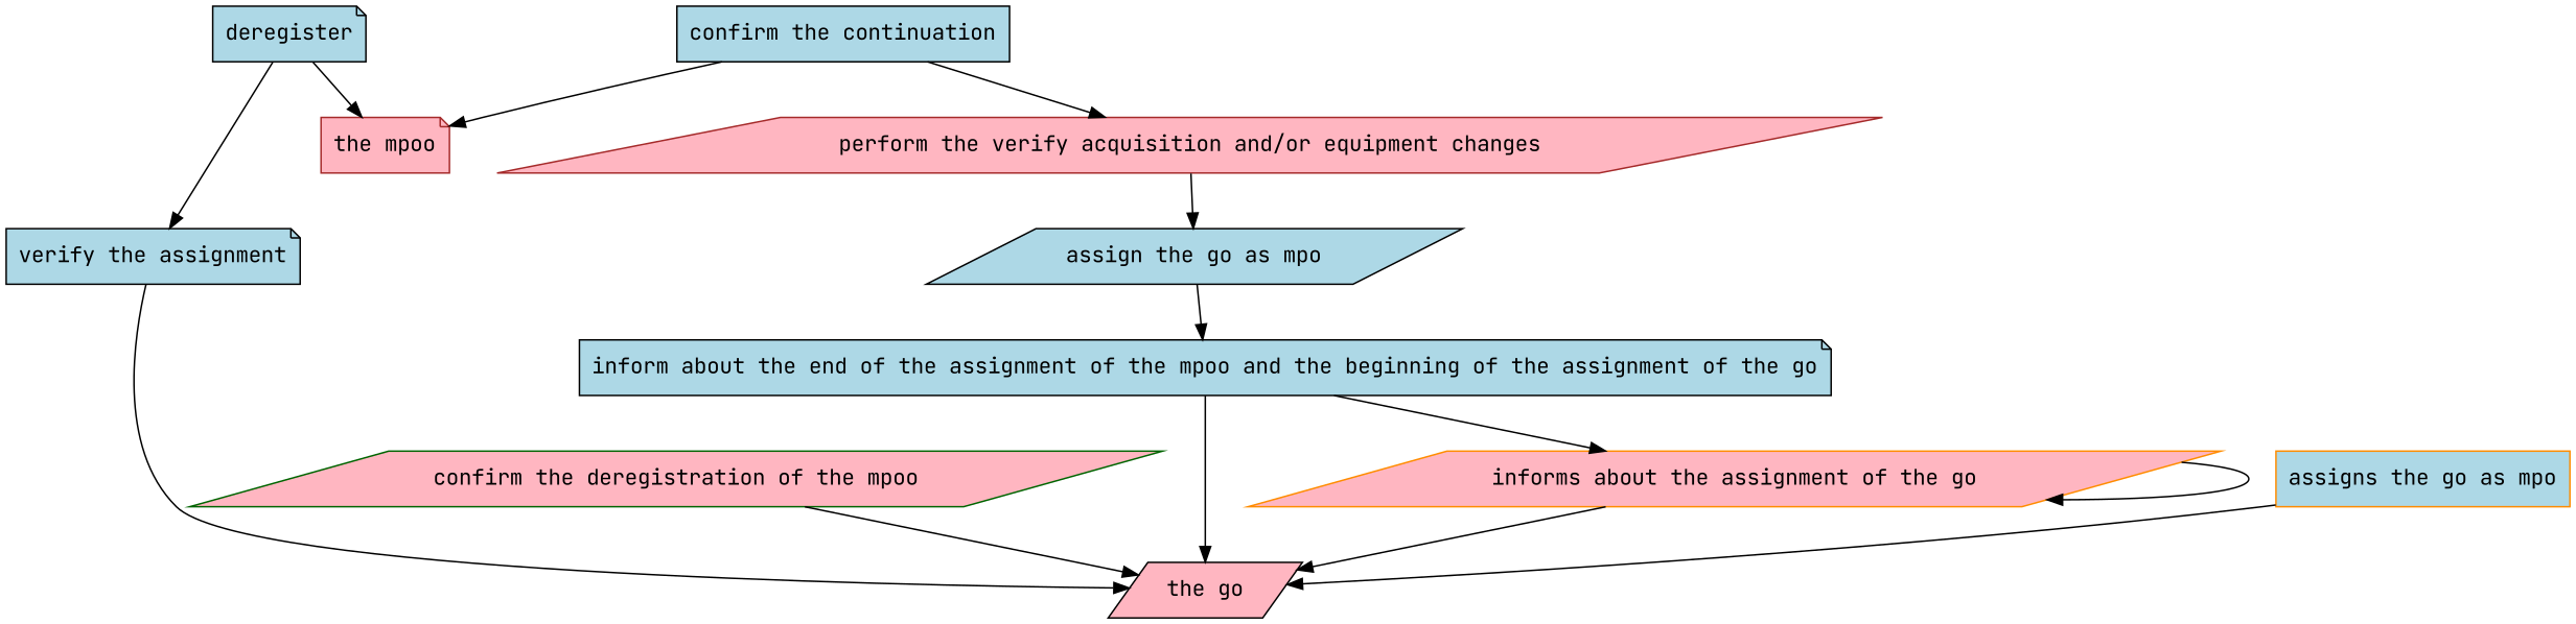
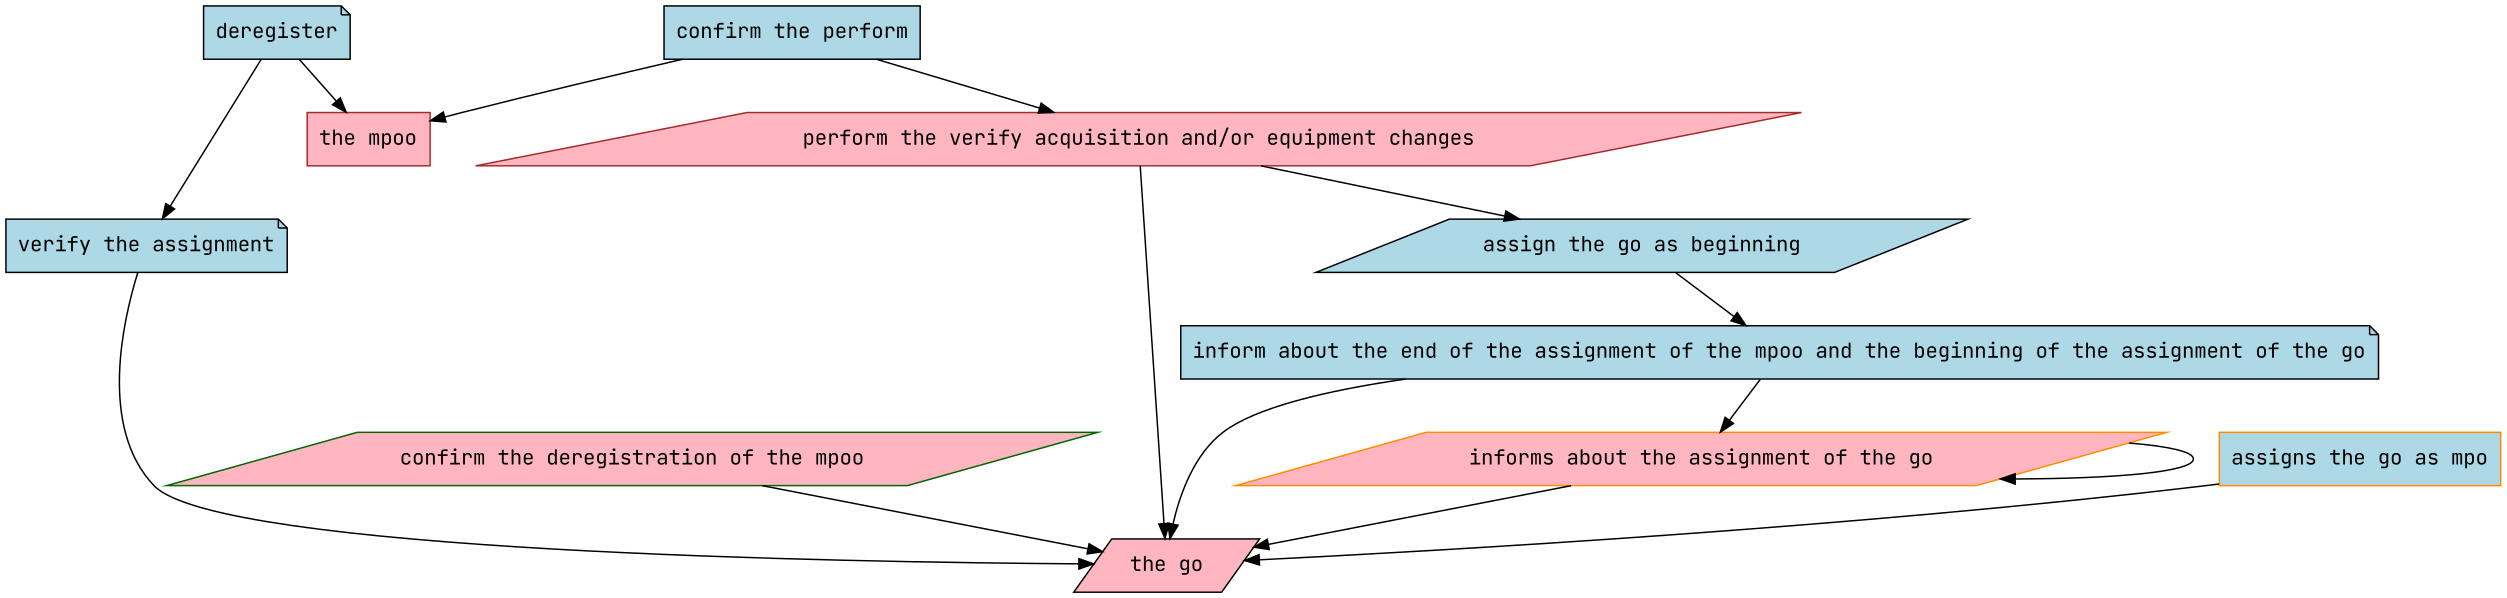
  digraph {
    fontname="JetBrains Mono"
    node [color=black fillcolor=lightblue fontname="JetBrains Mono" shape=parallelogram style=filled]
    edge [attrs="{'type': 'actor performer', 'label': 'actor performer'}" fontname="JetBrains Mono"]
    deregister [attrs="{'type': 'Activity', 'label': 'deregister'}" shape=note]
    n2 [attrs="{'type': 'Activity', 'label': 'verify the deregistration'}" label="verify the assignment" shape=note]
-   "the mpoo" [attrs="{'type': 'Actor', 'label': 'the mpoo'}" color=brown fillcolor=lightpink shape=note]
+   "the mpoo" [attrs="{'type': 'Actor', 'label': 'the mpoo'}" color=brown fillcolor=lightpink shape=box]
    "the go" [attrs="{'type': 'Actor', 'label': 'the go'}" fillcolor=lightpink]
    "confirm the deregistration of the mpoo" [attrs="{'type': 'Activity', 'label': 'confirm the deregistration of the mpoo'}" color=darkgreen fillcolor=lightpink]
-   "confirm the continuation" [attrs="{'type': 'Activity', 'label': 'confirm the continuation'}" shape=box]
+   "confirm the continuation" [attrs="{'type': 'Activity', 'label': 'confirm the continuation'}" shape=box label="confirm the perform"]
    n7 [attrs="{'type': 'Activity', 'label': 'perform the equipment acquisition and/or equipment changes'}" color=brown fillcolor=lightpink label="perform the verify acquisition and/or equipment changes"]
-   "assign the go as mpo" [attrs="{'type': 'Activity', 'label': 'assign the go as mpo'}"]
+   "assign the go as mpo" [attrs="{'type': 'Activity', 'label': 'assign the go as mpo'}" label="assign the go as beginning"]
    "inform about the end of the assignment of the mpoo and the beginning of the assignment of the go" [attrs="{'type': 'Activity', 'label': 'inform about the end of the assignment of the mpoo and the beginning of the assignment of the go'}" shape=note]
    "informs about the assignment of the go" [attrs="{'type': 'Activity', 'label': 'informs about the assignment of the go'}" color=darkorange fillcolor=lightpink]
    "assigns the go as mpo" [attrs="{'type': 'Activity', 'label': 'assigns the go as mpo'}" color=darkorange shape=box]
    deregister -> n2 [attrs="{'type': 'flow', 'label': 'flow'}"]
    deregister -> "the mpoo"
    n2 -> "the go"
    "confirm the deregistration of the mpoo" -> "the go"
    "confirm the continuation" -> "the mpoo"
    "confirm the continuation" -> n7 [attrs="{'type': 'flow', 'label': 'flow'}"]
+   n7 -> "the go"
    n7 -> "assign the go as mpo" [attrs="{'type': 'flow', 'label': 'flow'}"]
    "assign the go as mpo" -> "inform about the end of the assignment of the mpoo and the beginning of the assignment of the go" [attrs="{'type': 'flow', 'label': 'flow'}"]
    "inform about the end of the assignment of the mpoo and the beginning of the assignment of the go" -> "the go"
    "inform about the end of the assignment of the mpoo and the beginning of the assignment of the go" -> "informs about the assignment of the go" [attrs="{'type': 'flow', 'label': 'flow'}"]
    "informs about the assignment of the go" -> "the go"
    "informs about the assignment of the go" -> "informs about the assignment of the go" [attrs="{'type': 'flow', 'label': 'flow'}"]
    "assigns the go as mpo" -> "the go"
  }
